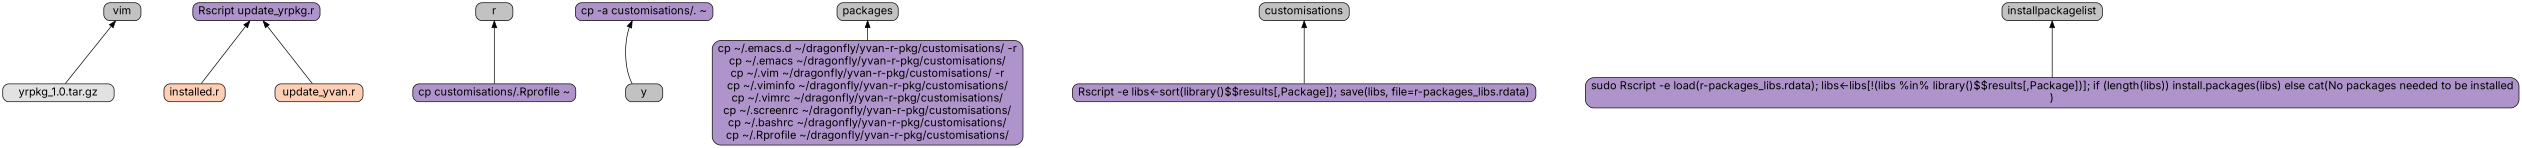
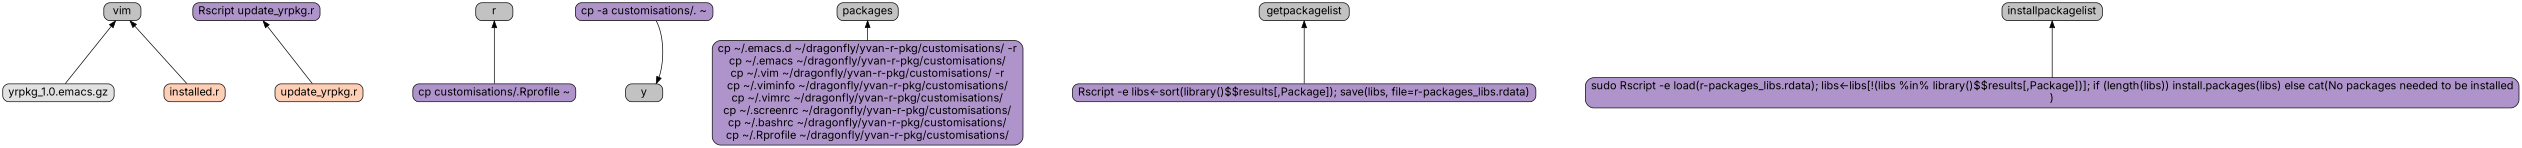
  digraph {
    fontname=Inter
    nodesep=1
    rankdir=BT
    ranksep=0.4
    node [fillcolor="#C2C2C2" fontname=Inter fontsize=16 shape=rectangle style="rounded,filled"]
    edge [fontname=Inter]
-   "yrpkg_1.0.tar.gz" [fillcolor="#E2E2E2" height=.3]
+   "yrpkg_1.0.tar.gz" [fillcolor="#E2E2E2" height=.3 label="yrpkg_1.0.emacs.gz"]
    n2 [height=.3 label=vim]
    n3 [fillcolor="#FFCFB5" height=.3 label="installed.r"]
    "Rscript update_yrpkg.r" [fillcolor="#AE94CA" height=.3]
-   "update_yrpkg.r" [fillcolor="#FFCFB5" height=.3 label="update_yvan.r"]
+   "update_yrpkg.r" [fillcolor="#FFCFB5" height=.3]
    r [height=.3]
    y [height=.3]
    n8 [height=.3 label=packages]
-   getpackagelist [height=.3 label=customisations]
+   getpackagelist [height=.3]
    installpackagelist [height=.3]
    "cp customisations/.Rprofile ~" [fillcolor="#AE94CA" height=.3]
    "cp -a customisations/. ~" [fillcolor="#AE94CA" height=.3]
    "cp ~/.emacs.d ~/dragonfly/yvan-r-pkg/customisations/ -r\ncp ~/.emacs ~/dragonfly/yvan-r-pkg/customisations/\ncp ~/.vim ~/dragonfly/yvan-r-pkg/customisations/ -r\ncp ~/.viminfo ~/dragonfly/yvan-r-pkg/customisations/\ncp ~/.vimrc ~/dragonfly/yvan-r-pkg/customisations/\ncp ~/.screenrc ~/dragonfly/yvan-r-pkg/customisations/\ncp ~/.bashrc ~/dragonfly/yvan-r-pkg/customisations/\ncp ~/.Rprofile ~/dragonfly/yvan-r-pkg/customisations/" [fillcolor="#AE94CA" height=.3]
    "Rscript -e libs<-sort(library()$$results[,Package]); save(libs, file=r-packages_libs.rdata)" [fillcolor="#AE94CA" height=.3]
    "sudo Rscript -e load(r-packages_libs.rdata); libs<-libs[!(libs %in% library()$$results[,Package])]; if (length(libs)) install.packages(libs) else cat(No packages needed to be installed\n)" [fillcolor="#AE94CA" height=.3]
    "yrpkg_1.0.tar.gz" -> n2
-   n3 -> "Rscript update_yrpkg.r"
+   n3 -> n2
    "update_yrpkg.r" -> "Rscript update_yrpkg.r"
    "cp customisations/.Rprofile ~" -> r
-   y -> "cp -a customisations/. ~"
+   "cp -a customisations/. ~" -> y
    "cp ~/.emacs.d ~/dragonfly/yvan-r-pkg/customisations/ -r\ncp ~/.emacs ~/dragonfly/yvan-r-pkg/customisations/\ncp ~/.vim ~/dragonfly/yvan-r-pkg/customisations/ -r\ncp ~/.viminfo ~/dragonfly/yvan-r-pkg/customisations/\ncp ~/.vimrc ~/dragonfly/yvan-r-pkg/customisations/\ncp ~/.screenrc ~/dragonfly/yvan-r-pkg/customisations/\ncp ~/.bashrc ~/dragonfly/yvan-r-pkg/customisations/\ncp ~/.Rprofile ~/dragonfly/yvan-r-pkg/customisations/" -> n8
    "Rscript -e libs<-sort(library()$$results[,Package]); save(libs, file=r-packages_libs.rdata)" -> getpackagelist
    "sudo Rscript -e load(r-packages_libs.rdata); libs<-libs[!(libs %in% library()$$results[,Package])]; if (length(libs)) install.packages(libs) else cat(No packages needed to be installed\n)" -> installpackagelist
  }
